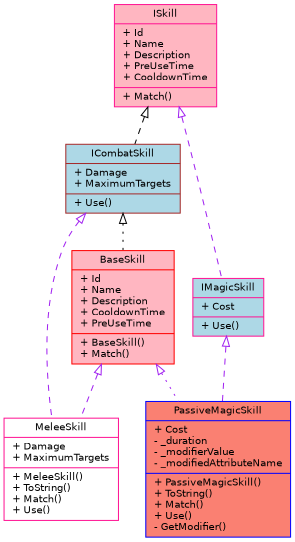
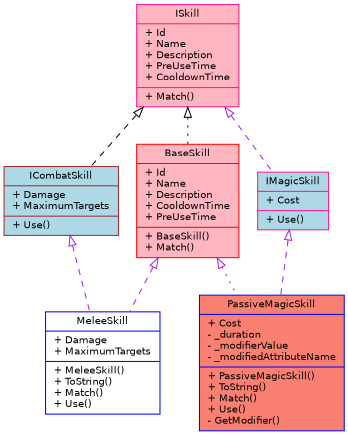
  digraph {
    node [color=deeppink fillcolor=lightpink fontname=Helvetica fontsize=10 shape=record style=filled]
    edge [arrowtail=onormal color=purple dir=back fontname=Helvetica fontsize=10 labelfontname=Helvetica labelfontsize=10 style=dashed]
    n1 [fontcolor=black height=0.2 label="{ISkill\n|+ Id\l+ Name\l+ Description\l+ PreUseTime\l+ CooldownTime\l|+ Match()\l}" width=0.4]
    n2 [color=red height=0.2 label="{BaseSkill\n|+ Id\l+ Name\l+ Description\l+ CooldownTime\l+ PreUseTime\l|+ BaseSkill()\l+ Match()\l}" width=0.4]
    n3 [color=brown fillcolor=lightblue height=0.2 label="{ICombatSkill\n|+ Damage\l+ MaximumTargets\l|+ Use()\l}" width=0.4]
    n4 [fillcolor=lightblue height=0.2 label="{IMagicSkill\n|+ Cost\l|+ Use()\l}" width=0.4]
-   n5 [fillcolor=white height=0.2 label="{MeleeSkill\n|+ Damage\l+ MaximumTargets\l|+ MeleeSkill()\l+ ToString()\l+ Match()\l+ Use()\l}" width=0.4]
+   n5 [color=blue fillcolor=white height=0.2 label="{MeleeSkill\n|+ Damage\l+ MaximumTargets\l|+ MeleeSkill()\l+ ToString()\l+ Match()\l+ Use()\l}" width=0.4]
    n6 [color=blue fillcolor=salmon height=0.2 label="{PassiveMagicSkill\n|+ Cost\l- _duration\l- _modifierValue\l- _modifiedAttributeName\l|+ PassiveMagicSkill()\l+ ToString()\l+ Match()\l+ Use()\l- GetModifier()\l}" width=0.4]
-   n3 -> n2 [color=black style=dotted]
+   n1 -> n2 [color=black style=dotted]
    n1 -> n3 [color=black]
    n1 -> n4
    n2 -> n5
    n2 -> n6 [style=dotted]
    n3 -> n5
    n4 -> n6
  }
